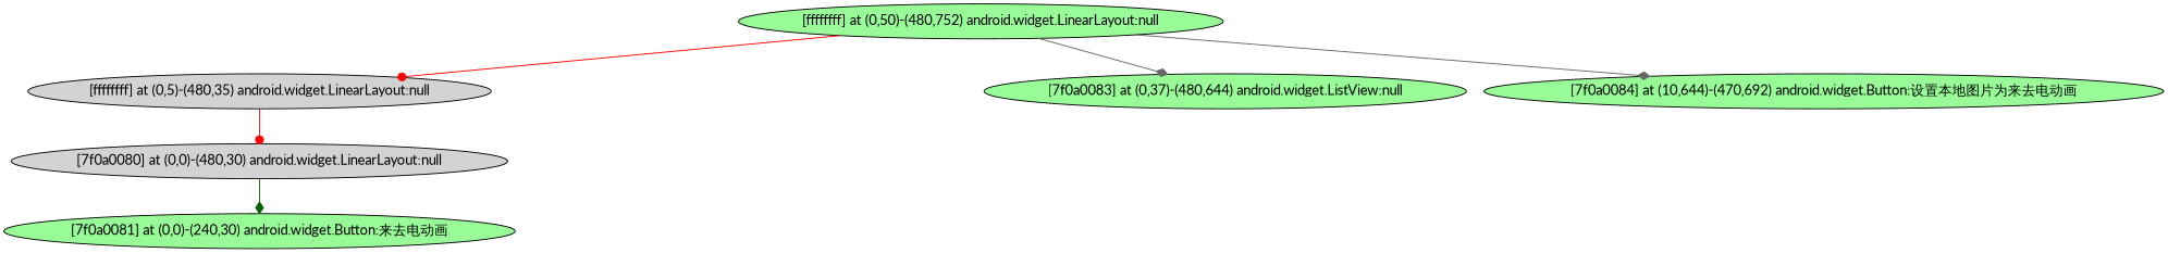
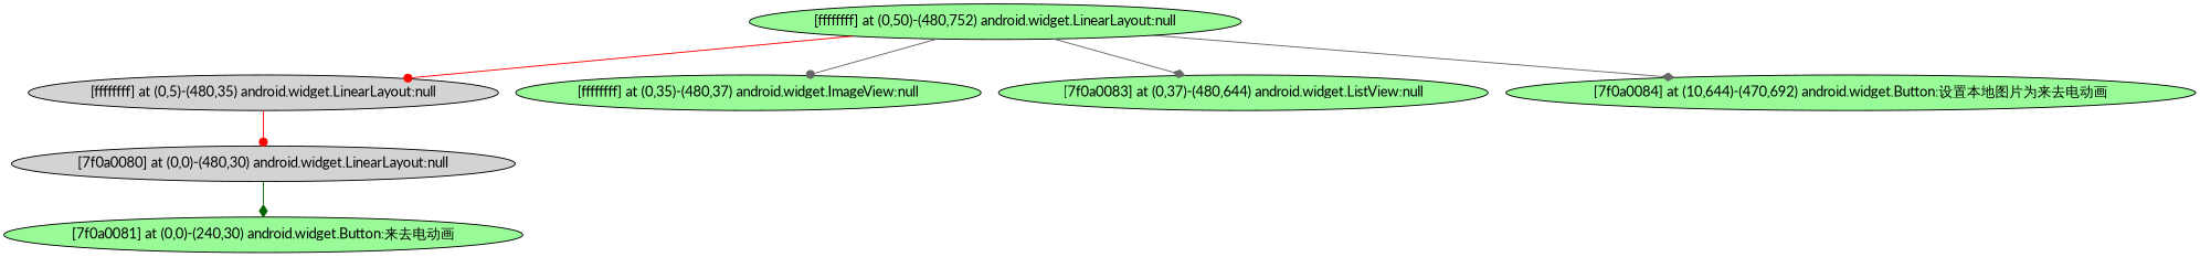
  strict digraph {
    fontname=Lato
    node [fillcolor=palegreen fontname=Lato style=filled]
    edge [arrowhead=dot color=gray40 fontname=Lato]
    n1 [label="[ffffffff] at (0,50)-(480,752) android.widget.LinearLayout:null"]
    n2 [fillcolor=lightgrey label="[ffffffff] at (0,5)-(480,35) android.widget.LinearLayout:null"]
+   n3 [label="[ffffffff] at (0,35)-(480,37) android.widget.ImageView:null"]
    n4 [label="[7f0a0083] at (0,37)-(480,644) android.widget.ListView:null"]
    n5 [label="[7f0a0084] at (10,644)-(470,692) android.widget.Button:设置本地图片为来去电动画"]
    n6 [fillcolor=lightgrey label="[7f0a0080] at (0,0)-(480,30) android.widget.LinearLayout:null"]
    n7 [label="[7f0a0081] at (0,0)-(240,30) android.widget.Button:来去电动画"]
    n1 -> n2 [color=red]
+   n1 -> n3
    n1 -> n4 [arrowhead=diamond]
    n1 -> n5 [arrowhead=diamond]
    n2 -> n6 [color=red]
    n6 -> n7 [arrowhead=diamond color=darkgreen]
  }
